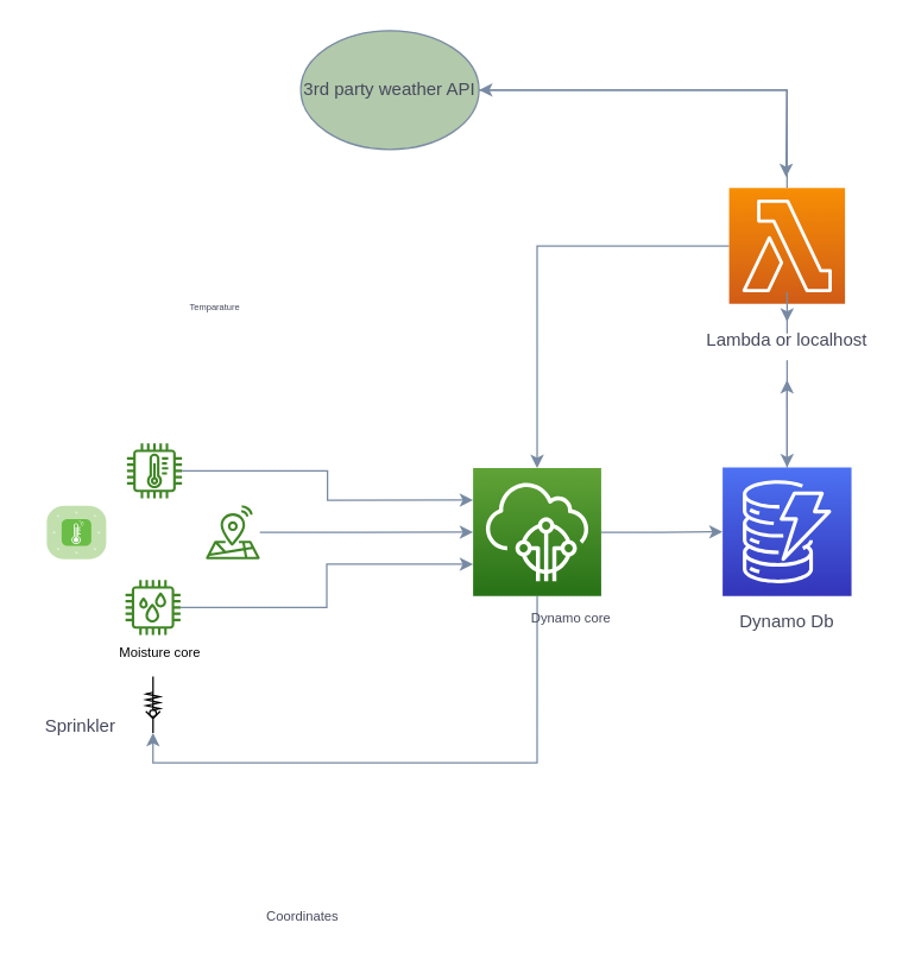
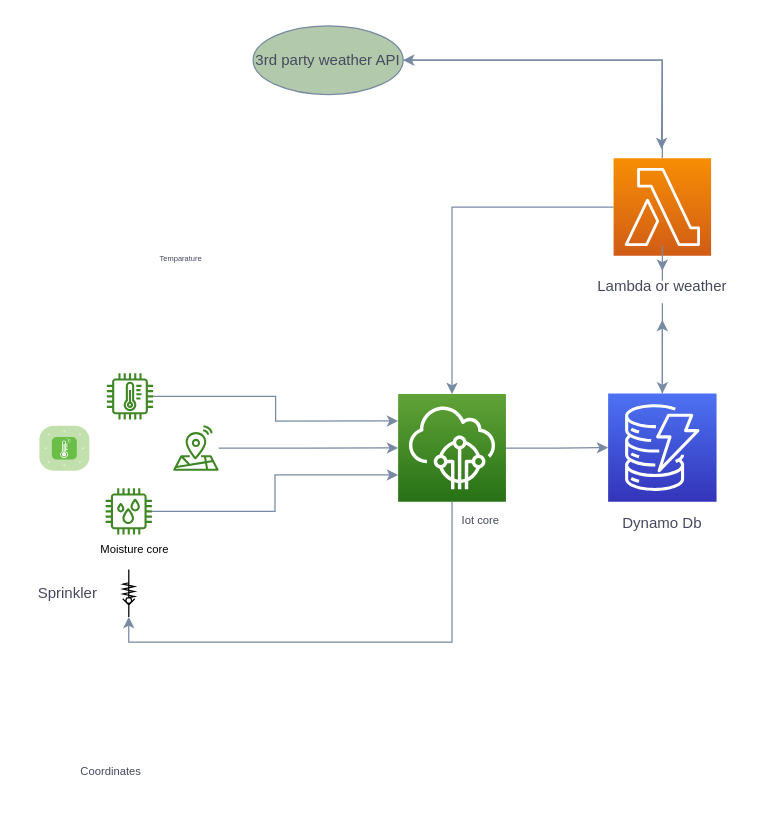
  <mxCell id="0" />
  <mxCell id="1" parent="0" />
  <mxCell id="2" value="" style="edgeStyle=orthogonalEdgeStyle;rounded=0;orthogonalLoop=1;jettySize=auto;html=1;strokeColor=#788AA3;fontColor=#46495D;fillColor=#B2C9AB;" parent="1" source="4" target="19" edge="1"><mxGeometry relative="1" as="geometry" /></mxCell>
  <mxCell id="3" style="edgeStyle=orthogonalEdgeStyle;rounded=0;orthogonalLoop=1;jettySize=auto;html=1;exitX=0.5;exitY=1;exitDx=0;exitDy=0;exitPerimeter=0;entryX=0.5;entryY=1;entryDx=0;entryDy=0;entryPerimeter=0;strokeColor=#788AA3;fontColor=#46495D;fillColor=#B2C9AB;" parent="1" source="4" target="12" edge="1"><mxGeometry relative="1" as="geometry" /></mxCell>
  <mxCell id="4" value="" style="sketch=0;points=[[0,0,0],[0.25,0,0],[0.5,0,0],[0.75,0,0],[1,0,0],[0,1,0],[0.25,1,0],[0.5,1,0],[0.75,1,0],[1,1,0],[0,0.25,0],[0,0.5,0],[0,0.75,0],[1,0.25,0],[1,0.5,0],[1,0.75,0]];outlineConnect=0;fontColor=#232F3E;gradientColor=#60A337;gradientDirection=north;fillColor=#277116;strokeColor=#ffffff;dashed=0;verticalLabelPosition=bottom;verticalAlign=top;align=center;html=1;fontSize=12;fontStyle=0;aspect=fixed;shape=mxgraph.aws4.resourceIcon;resIcon=mxgraph.aws4.iot_core;" parent="1" vertex="1"><mxGeometry x="318" y="314.63" width="86.25" height="86.25" as="geometry" /></mxCell>
  <mxCell id="5" style="edgeStyle=orthogonalEdgeStyle;rounded=0;orthogonalLoop=1;jettySize=auto;html=1;entryX=0;entryY=0.25;entryDx=0;entryDy=0;entryPerimeter=0;strokeColor=#788AA3;fontColor=#46495D;fillColor=#B2C9AB;" parent="1" source="6" target="4" edge="1"><mxGeometry relative="1" as="geometry" /></mxCell>
  <mxCell id="6" value="" style="sketch=0;outlineConnect=0;fontColor=#232F3E;gradientColor=none;fillColor=#3F8624;strokeColor=none;dashed=0;verticalLabelPosition=bottom;verticalAlign=top;align=center;html=1;fontSize=12;fontStyle=0;aspect=fixed;pointerEvents=1;shape=mxgraph.aws4.iot_thing_temperature_sensor;" parent="1" vertex="1"><mxGeometry x="85" y="298" width="37" height="37" as="geometry" /></mxCell>
  <mxCell id="7" style="edgeStyle=orthogonalEdgeStyle;rounded=0;orthogonalLoop=1;jettySize=auto;html=1;entryX=0;entryY=0.75;entryDx=0;entryDy=0;entryPerimeter=0;strokeColor=#788AA3;fontColor=#46495D;fillColor=#B2C9AB;" parent="1" source="8" target="4" edge="1"><mxGeometry relative="1" as="geometry" /></mxCell>
  <mxCell id="8" value="" style="sketch=0;outlineConnect=0;fontColor=#232F3E;gradientColor=none;fillColor=#3F8624;strokeColor=none;dashed=0;verticalLabelPosition=bottom;verticalAlign=top;align=center;html=1;fontSize=12;fontStyle=0;aspect=fixed;pointerEvents=1;shape=mxgraph.aws4.iot_thing_humidity_sensor;" parent="1" vertex="1"><mxGeometry x="84" y="390" width="37" height="37" as="geometry" /></mxCell>
  <mxCell id="9" value="" style="verticalLabelPosition=bottom;sketch=0;html=1;fillColor=#6ABD46;strokeColor=#ffffff;verticalAlign=top;align=center;points=[[0.085,0.085,0],[0.915,0.085,0],[0.915,0.915,0],[0.085,0.915,0],[0.25,0,0],[0.5,0,0],[0.75,0,0],[1,0.25,0],[1,0.5,0],[1,0.75,0],[0.75,1,0],[0.5,1,0],[0.25,1,0],[0,0.75,0],[0,0.5,0],[0,0.25,0]];pointerEvents=1;shape=mxgraph.cisco_safe.compositeIcon;bgIcon=mxgraph.cisco_safe.architecture.generic_appliance;resIcon=mxgraph.cisco_safe.architecture.sensor;" parent="1" vertex="1"><mxGeometry x="31" y="340" width="40" height="36" as="geometry" /></mxCell>
  <mxCell id="10" value="" style="edgeStyle=orthogonalEdgeStyle;rounded=0;orthogonalLoop=1;jettySize=auto;html=1;strokeColor=#788AA3;fontColor=#46495D;fillColor=#B2C9AB;entryX=0;entryY=0.5;entryDx=0;entryDy=0;entryPerimeter=0;" parent="1" source="11" target="4" edge="1"><mxGeometry relative="1" as="geometry"><mxPoint x="254.582" y="357.75" as="targetPoint" /></mxGeometry></mxCell>
  <mxCell id="11" value="" style="sketch=0;outlineConnect=0;fontColor=#232F3E;gradientColor=none;fillColor=#3F8624;strokeColor=none;dashed=0;verticalLabelPosition=bottom;verticalAlign=top;align=center;html=1;fontSize=12;fontStyle=0;aspect=fixed;pointerEvents=1;shape=mxgraph.aws4.iot_core_device_location;" parent="1" vertex="1"><mxGeometry x="138" y="339.5" width="36.5" height="36.5" as="geometry" /></mxCell>
  <mxCell id="12" value="" style="verticalLabelPosition=bottom;aspect=fixed;html=1;verticalAlign=top;fillColor=strokeColor;align=center;outlineConnect=0;shape=mxgraph.fluid_power.x10710;points=[[0.5,0,0],[0.5,1,0]]" parent="1" vertex="1"><mxGeometry x="97.68" y="455" width="9.64" height="38" as="geometry" /></mxCell>
  <mxCell id="13" value="&lt;p style=&quot;line-height: 130%;&quot;&gt;&lt;font style=&quot;font-size: 9px;&quot;&gt;Moisture core&lt;/font&gt;&lt;/p&gt;" style="text;html=1;strokeColor=none;fillColor=none;align=center;verticalAlign=middle;whiteSpace=wrap;rounded=0;" parent="1" vertex="1"><mxGeometry x="66" y="427" width="83" height="23" as="geometry" /></mxCell>
  <mxCell id="14" style="edgeStyle=orthogonalEdgeStyle;rounded=0;orthogonalLoop=1;jettySize=auto;html=1;exitX=0.5;exitY=1;exitDx=0;exitDy=0;" parent="1" source="13" target="13" edge="1"><mxGeometry relative="1" as="geometry" /></mxCell>
- <mxCell id="15" value="&lt;font style=&quot;&quot;&gt;&lt;font style=&quot;font-size: 9px;&quot;&gt;Coordinates&lt;/font&gt;&lt;br&gt;&lt;/font&gt;" style="text;html=1;align=center;verticalAlign=middle;resizable=0;points=[];autosize=1;strokeColor=none;fillColor=none;fontColor=#46495D;" parent="1" vertex="1"><mxGeometry x="169" y="603" width="67" height="26" as="geometry" /></mxCell>
+ <mxCell id="15" value="&lt;font style=&quot;&quot;&gt;&lt;font style=&quot;font-size: 9px;&quot;&gt;Coordinates&lt;/font&gt;&lt;br&gt;&lt;/font&gt;" style="text;html=1;align=center;verticalAlign=middle;resizable=0;points=[];autosize=1;strokeColor=none;fillColor=none;fontColor=#46495D;" parent="1" vertex="1"><mxGeometry x="54" y="603" width="67" height="26" as="geometry" /></mxCell>
  <mxCell id="16" value="&lt;font style=&quot;font-size: 6px;&quot;&gt;Temparature&lt;/font&gt;" style="text;html=1;align=center;verticalAlign=middle;resizable=0;points=[];autosize=1;strokeColor=none;fillColor=none;fontColor=#46495D;" parent="1" vertex="1"><mxGeometry x="117" y="192" width="53" height="26" as="geometry" /></mxCell>
- <mxCell id="17" value="&lt;font style=&quot;font-size: 9px;&quot;&gt;Dynamo core&amp;nbsp;&lt;/font&gt;" style="text;html=1;align=center;verticalAlign=middle;resizable=0;points=[];autosize=1;strokeColor=none;fillColor=none;fontColor=#46495D;" parent="1" vertex="1"><mxGeometry x="359" y="402" width="51" height="26" as="geometry" /></mxCell>
+ <mxCell id="17" value="&lt;font style=&quot;font-size: 9px;&quot;&gt;Iot core&amp;nbsp;&lt;/font&gt;" style="text;html=1;align=center;verticalAlign=middle;resizable=0;points=[];autosize=1;strokeColor=none;fillColor=none;fontColor=#46495D;" parent="1" vertex="1"><mxGeometry x="359" y="402" width="51" height="26" as="geometry" /></mxCell>
  <mxCell id="18" style="edgeStyle=orthogonalEdgeStyle;rounded=0;orthogonalLoop=1;jettySize=auto;html=1;strokeColor=#788AA3;fontColor=#46495D;fillColor=#B2C9AB;" parent="1" source="19" edge="1"><mxGeometry relative="1" as="geometry"><mxPoint x="529.375" y="255.323" as="targetPoint" /></mxGeometry></mxCell>
  <mxCell id="19" value="" style="sketch=0;points=[[0,0,0],[0.25,0,0],[0.5,0,0],[0.75,0,0],[1,0,0],[0,1,0],[0.25,1,0],[0.5,1,0],[0.75,1,0],[1,1,0],[0,0.25,0],[0,0.5,0],[0,0.75,0],[1,0.25,0],[1,0.5,0],[1,0.75,0]];outlineConnect=0;fontColor=#232F3E;gradientColor=#4D72F3;gradientDirection=north;fillColor=#3334B9;strokeColor=#ffffff;dashed=0;verticalLabelPosition=bottom;verticalAlign=top;align=center;html=1;fontSize=12;fontStyle=0;aspect=fixed;shape=mxgraph.aws4.resourceIcon;resIcon=mxgraph.aws4.dynamodb;" parent="1" vertex="1"><mxGeometry x="486" y="314.13" width="86.75" height="86.75" as="geometry" /></mxCell>
  <mxCell id="20" value="" style="edgeStyle=orthogonalEdgeStyle;rounded=0;orthogonalLoop=1;jettySize=auto;html=1;strokeColor=#788AA3;fontColor=#46495D;fillColor=#B2C9AB;" parent="1" source="30" target="19" edge="1"><mxGeometry relative="1" as="geometry"><Array as="points"><mxPoint x="529" y="263" /><mxPoint x="529" y="263" /></Array></mxGeometry></mxCell>
  <mxCell id="21" style="edgeStyle=orthogonalEdgeStyle;rounded=0;orthogonalLoop=1;jettySize=auto;html=1;strokeColor=#788AA3;fontColor=#46495D;fillColor=#B2C9AB;entryX=0.5;entryY=0;entryDx=0;entryDy=0;entryPerimeter=0;" parent="1" source="23" target="4" edge="1"><mxGeometry relative="1" as="geometry"><mxPoint x="360.659" y="223.207" as="targetPoint" /></mxGeometry></mxCell>
  <mxCell id="22" style="edgeStyle=orthogonalEdgeStyle;rounded=0;orthogonalLoop=1;jettySize=auto;html=1;exitX=0.5;exitY=0;exitDx=0;exitDy=0;exitPerimeter=0;entryX=1;entryY=0.5;entryDx=0;entryDy=0;strokeColor=#788AA3;fontColor=#46495D;fillColor=#B2C9AB;" parent="1" source="23" target="28" edge="1"><mxGeometry relative="1" as="geometry" /></mxCell>
  <mxCell id="23" value="" style="sketch=0;points=[[0,0,0],[0.25,0,0],[0.5,0,0],[0.75,0,0],[1,0,0],[0,1,0],[0.25,1,0],[0.5,1,0],[0.75,1,0],[1,1,0],[0,0.25,0],[0,0.5,0],[0,0.75,0],[1,0.25,0],[1,0.5,0],[1,0.75,0]];outlineConnect=0;fontColor=#232F3E;gradientColor=#F78E04;gradientDirection=north;fillColor=#D05C17;strokeColor=#ffffff;dashed=0;verticalLabelPosition=bottom;verticalAlign=top;align=center;html=1;fontSize=12;fontStyle=0;aspect=fixed;shape=mxgraph.aws4.resourceIcon;resIcon=mxgraph.aws4.lambda;" parent="1" vertex="1"><mxGeometry x="490.37" y="126" width="78" height="78" as="geometry" /></mxCell>
  <mxCell id="24" style="edgeStyle=orthogonalEdgeStyle;rounded=0;orthogonalLoop=1;jettySize=auto;html=1;exitX=0.5;exitY=1;exitDx=0;exitDy=0;exitPerimeter=0;strokeColor=#788AA3;fontColor=#46495D;fillColor=#B2C9AB;" parent="1" source="23" target="23" edge="1"><mxGeometry relative="1" as="geometry" /></mxCell>
- <mxCell id="25" value="Sprinkler&amp;nbsp;" style="text;html=1;align=center;verticalAlign=middle;resizable=0;points=[];autosize=1;strokeColor=none;fillColor=none;fontColor=#46495D;" parent="1" vertex="1"><mxGeometry x="20" y="476" width="70" height="26" as="geometry" /></mxCell>
+ <mxCell id="25" value="Sprinkler&amp;nbsp;" style="text;html=1;align=center;verticalAlign=middle;resizable=0;points=[];autosize=1;strokeColor=none;fillColor=none;fontColor=#46495D;" parent="1" vertex="1"><mxGeometry x="20" y="461" width="70" height="26" as="geometry" /></mxCell>
  <mxCell id="26" value="Dynamo Db" style="text;html=1;align=center;verticalAlign=middle;resizable=0;points=[];autosize=1;strokeColor=none;fillColor=none;fontColor=#46495D;" parent="1" vertex="1"><mxGeometry x="489.37" y="405" width="80" height="26" as="geometry" /></mxCell>
  <mxCell id="27" style="edgeStyle=orthogonalEdgeStyle;rounded=0;orthogonalLoop=1;jettySize=auto;html=1;strokeColor=#788AA3;fontColor=#46495D;fillColor=#B2C9AB;" parent="1" source="28" edge="1"><mxGeometry relative="1" as="geometry"><mxPoint x="528.72" y="118.689" as="targetPoint" /></mxGeometry></mxCell>
- <mxCell id="28" value="3rd party weather API" style="ellipse;whiteSpace=wrap;html=1;strokeColor=#788AA3;fontColor=#46495D;fillColor=#B2C9AB;" parent="1" vertex="1"><mxGeometry x="202" y="20" width="120" height="80" as="geometry" /></mxCell>
+ <mxCell id="28" value="3rd party weather API" style="ellipse;whiteSpace=wrap;html=1;strokeColor=#788AA3;fontColor=#46495D;fillColor=#B2C9AB;" parent="1" vertex="1"><mxGeometry x="202" y="20" width="120" height="55" as="geometry" /></mxCell>
  <mxCell id="29" value="" style="edgeStyle=orthogonalEdgeStyle;rounded=0;orthogonalLoop=1;jettySize=auto;html=1;strokeColor=#788AA3;fontColor=#46495D;fillColor=#B2C9AB;" parent="1" source="23" target="30" edge="1"><mxGeometry relative="1" as="geometry"><mxPoint x="529" y="204" as="sourcePoint" /><mxPoint x="529" as="targetPoint" y="314" /></mxGeometry></mxCell>
- <mxCell id="30" value="Lambda or localhost" style="text;html=1;align=center;verticalAlign=middle;resizable=0;points=[];autosize=1;strokeColor=none;fillColor=none;fontColor=#46495D;" parent="1" vertex="1"><mxGeometry x="464.88" y="216" width="129" height="26" as="geometry" /></mxCell>
+ <mxCell id="30" value="Lambda or weather" style="text;html=1;align=center;verticalAlign=middle;resizable=0;points=[];autosize=1;strokeColor=none;fillColor=none;fontColor=#46495D;" parent="1" vertex="1"><mxGeometry x="464.88" y="216" width="129" height="26" as="geometry" /></mxCell>
